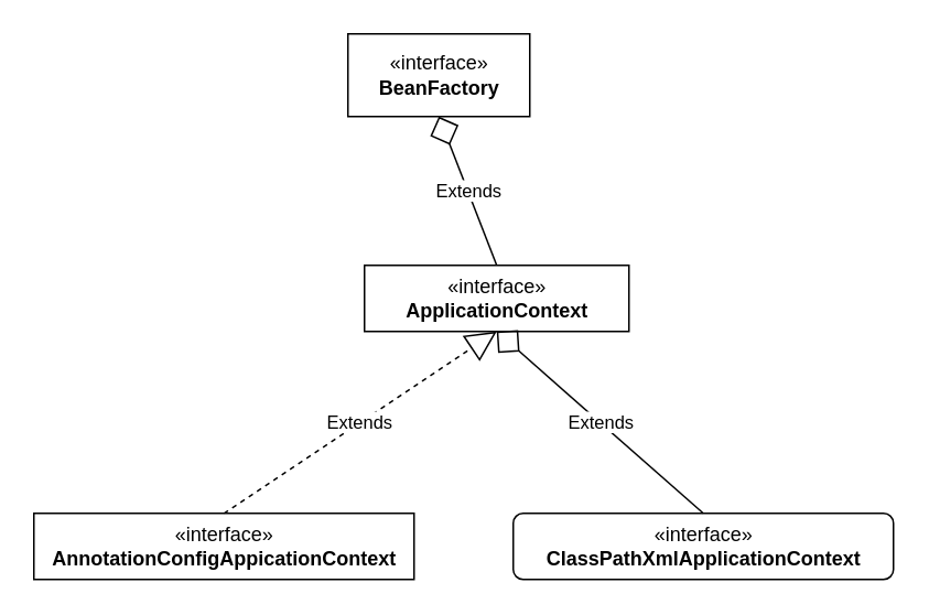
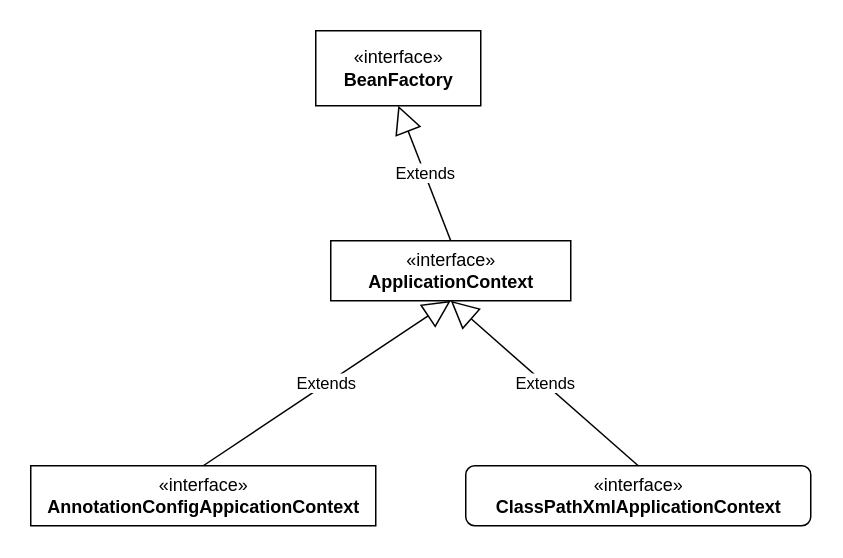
  <mxCell id="0" />
  <mxCell id="1" parent="0" />
  <mxCell id="2" value="«interface»&lt;br&gt;&lt;b&gt;BeanFactory&lt;/b&gt;" style="html=1;" vertex="1" parent="1"><mxGeometry x="210" y="20" width="110" height="50" as="geometry" /></mxCell>
  <mxCell id="3" value="«interface»&lt;br&gt;&lt;b&gt;ApplicationContext&lt;/b&gt;" style="html=1;" vertex="1" parent="1"><mxGeometry x="220" y="160" width="160" height="40" as="geometry" /></mxCell>
- <mxCell id="4" value="Extends" style="endArrow=diamond;endSize=16;endFill=0;html=1;exitX=0.5;exitY=0;exitDx=0;exitDy=0;entryX=0.5;entryY=1;entryDx=0;entryDy=0;" edge="1" parent="1" source="3" target="2"><mxGeometry width="160" relative="1" as="geometry"><mxPoint x="250" y="100" as="sourcePoint" /><mxPoint x="410" y="100" as="targetPoint" /></mxGeometry></mxCell>
+ <mxCell id="4" value="Extends" style="endArrow=block;endSize=16;endFill=0;html=1;exitX=0.5;exitY=0;exitDx=0;exitDy=0;entryX=0.5;entryY=1;entryDx=0;entryDy=0;" edge="1" parent="1" source="3" target="2"><mxGeometry width="160" relative="1" as="geometry"><mxPoint x="250" y="100" as="sourcePoint" /><mxPoint x="410" y="100" as="targetPoint" /></mxGeometry></mxCell>
  <mxCell id="5" value="«interface»&lt;br&gt;&lt;b&gt;AnnotationConfigAppicationContext&lt;/b&gt;" style="html=1;" vertex="1" parent="1"><mxGeometry x="20" y="310" width="230" height="40" as="geometry" /></mxCell>
  <mxCell id="6" value="«interface»&lt;br&gt;&lt;b&gt;ClassPathXmlApplicationContext&lt;/b&gt;" style="html=1;rounded=1;" vertex="1" parent="1"><mxGeometry x="310" y="310" width="230" height="40" as="geometry" /></mxCell>
- <mxCell id="7" value="Extends" style="endArrow=block;endSize=16;endFill=0;html=1;exitX=0.5;exitY=0;exitDx=0;exitDy=0;entryX=0.5;entryY=1;entryDx=0;entryDy=0;dashed=1;" edge="1" parent="1" source="5" target="3"><mxGeometry width="160" relative="1" as="geometry"><mxPoint x="310" y="170" as="sourcePoint" /><mxPoint x="275" y="80" as="targetPoint" /></mxGeometry></mxCell>
- <mxCell id="8" value="Extends" style="endArrow=diamond;endSize=16;endFill=0;html=1;exitX=0.5;exitY=0;exitDx=0;exitDy=0;entryX=0.5;entryY=1;entryDx=0;entryDy=0;" edge="1" parent="1" source="6" target="3"><mxGeometry width="160" relative="1" as="geometry"><mxPoint x="320" y="180" as="sourcePoint" /><mxPoint x="285" y="90" as="targetPoint" /></mxGeometry></mxCell>
+ <mxCell id="7" value="Extends" style="endArrow=block;endSize=16;endFill=0;html=1;exitX=0.5;exitY=0;exitDx=0;exitDy=0;entryX=0.5;entryY=1;entryDx=0;entryDy=0;" edge="1" parent="1" source="5" target="3"><mxGeometry width="160" relative="1" as="geometry"><mxPoint x="310" y="170" as="sourcePoint" /><mxPoint x="275" y="80" as="targetPoint" /></mxGeometry></mxCell>
+ <mxCell id="8" value="Extends" style="endArrow=block;endSize=16;endFill=0;html=1;exitX=0.5;exitY=0;exitDx=0;exitDy=0;entryX=0.5;entryY=1;entryDx=0;entryDy=0;" edge="1" parent="1" source="6" target="3"><mxGeometry width="160" relative="1" as="geometry"><mxPoint x="320" y="180" as="sourcePoint" /><mxPoint x="285" y="90" as="targetPoint" /></mxGeometry></mxCell>
